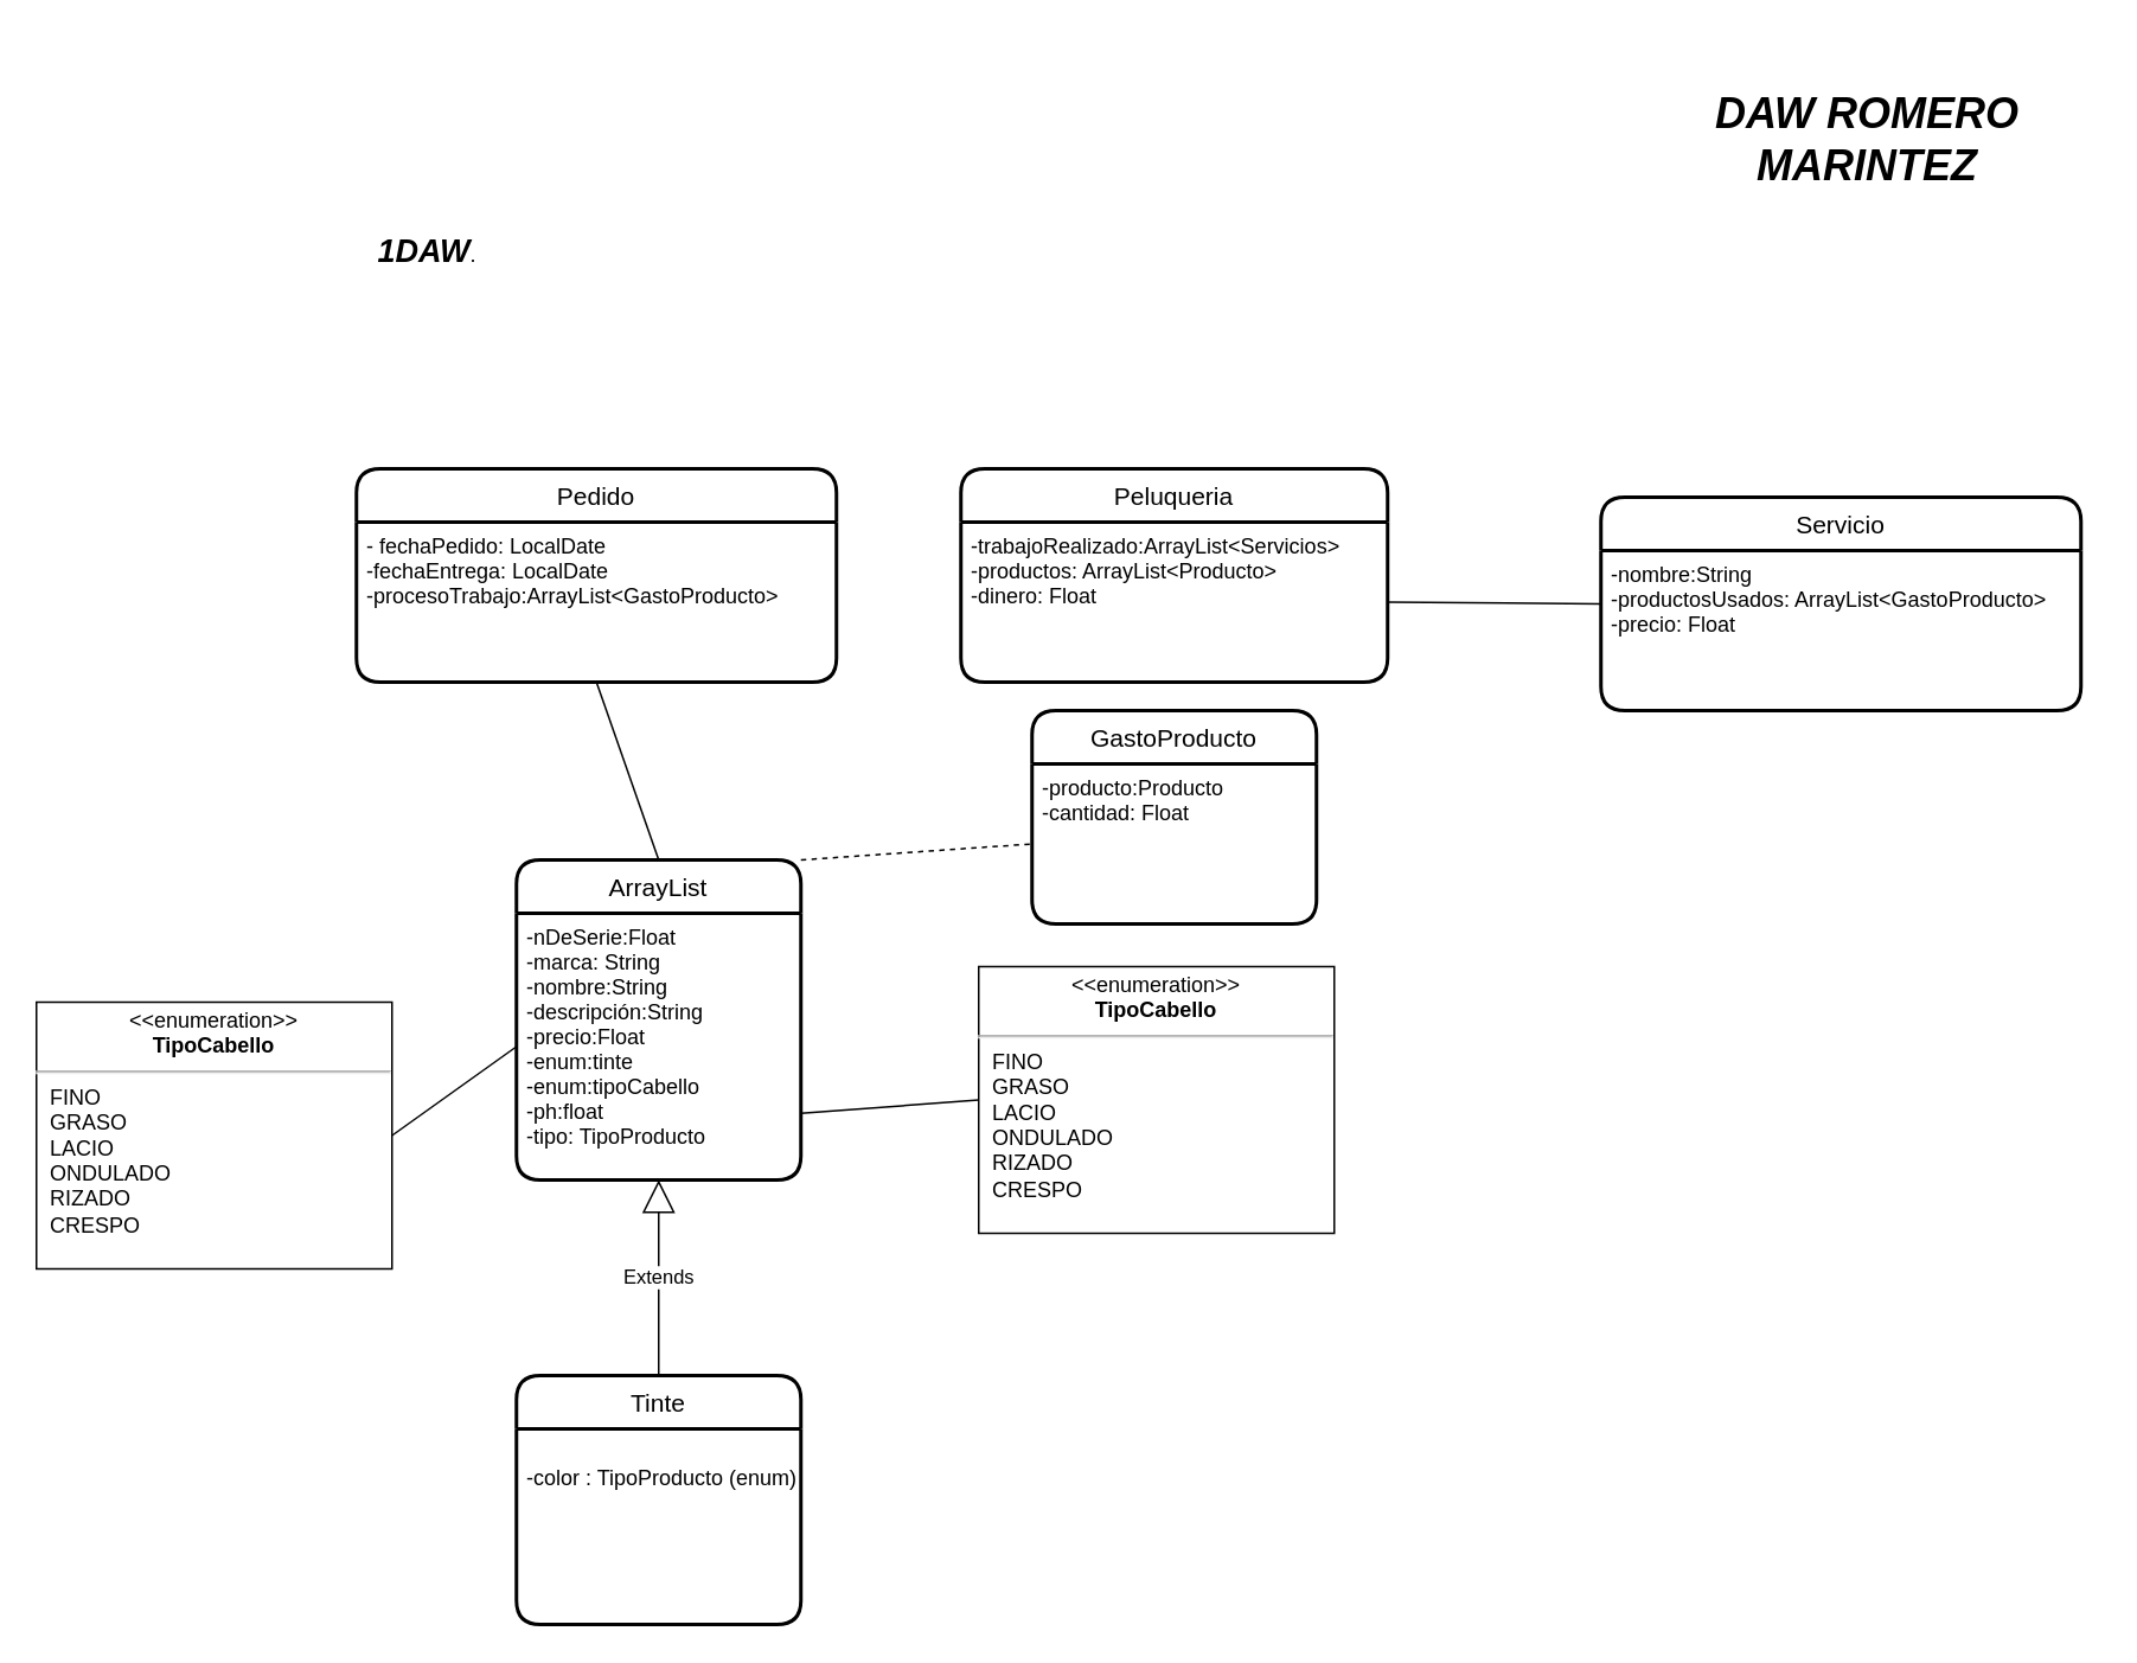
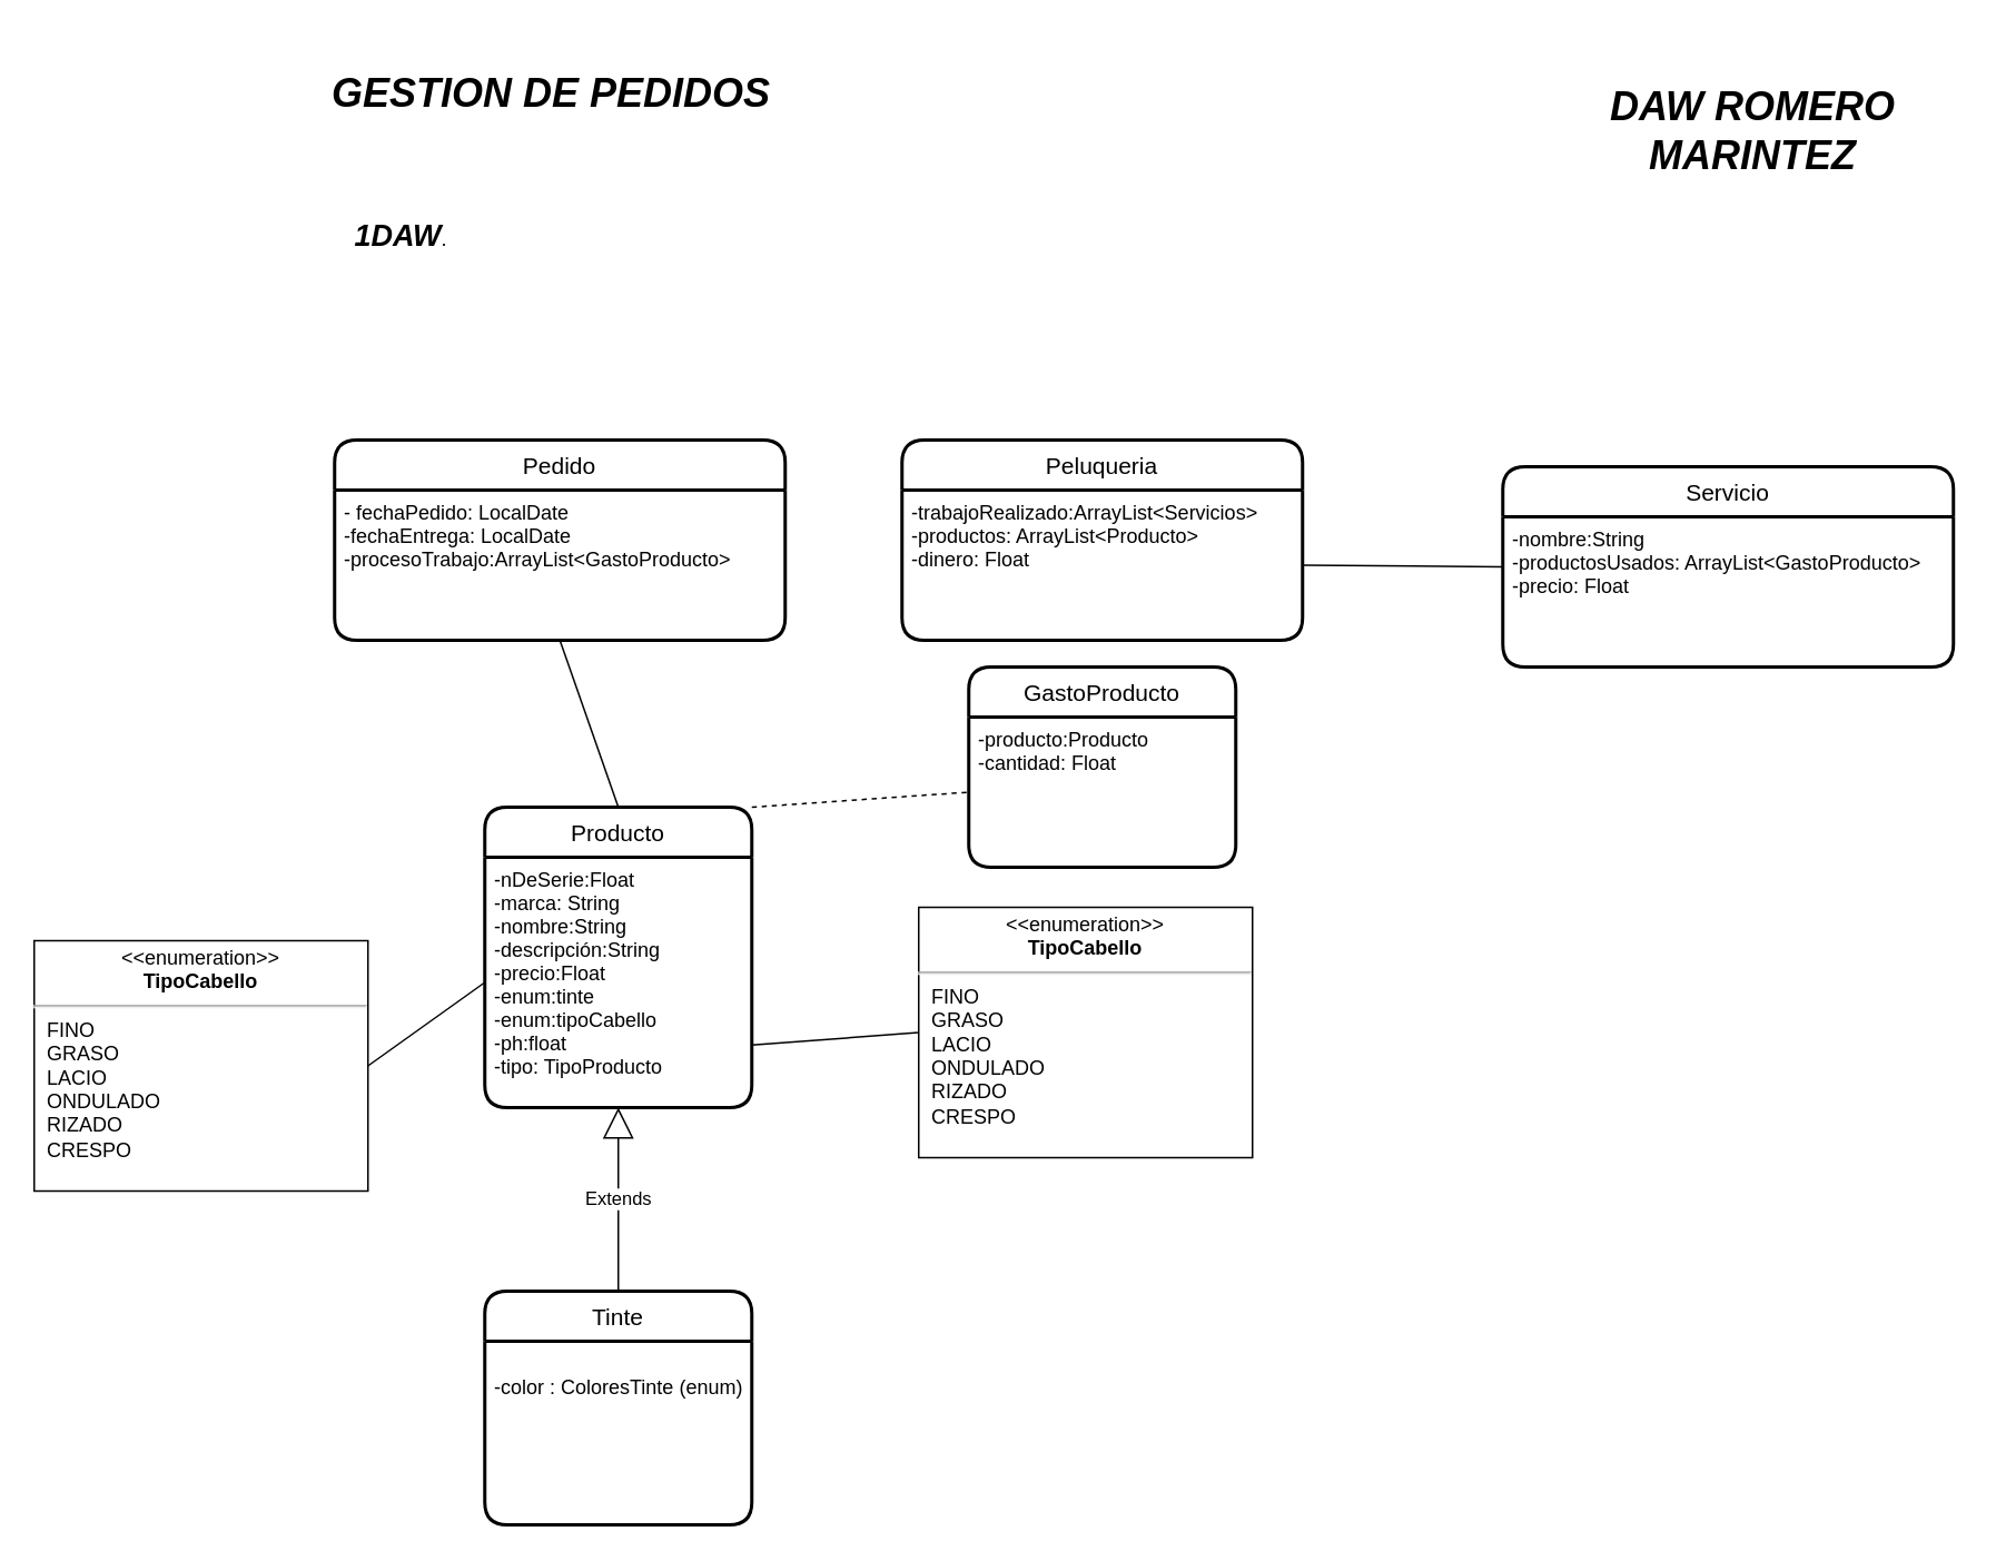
  <mxCell id="0" />
  <mxCell id="1" parent="0" />
- <mxCell id="2" value="ArrayList" style="swimlane;childLayout=stackLayout;horizontal=1;startSize=30;horizontalStack=0;rounded=1;fontSize=14;fontStyle=0;strokeWidth=2;resizeParent=0;resizeLast=1;shadow=0;dashed=0;align=center;" parent="1" vertex="1"><mxGeometry x="290" y="483" width="160" height="180" as="geometry" /></mxCell>
+ <mxCell id="2" value="Producto" style="swimlane;childLayout=stackLayout;horizontal=1;startSize=30;horizontalStack=0;rounded=1;fontSize=14;fontStyle=0;strokeWidth=2;resizeParent=0;resizeLast=1;shadow=0;dashed=0;align=center;" parent="1" vertex="1"><mxGeometry x="290" y="483" width="160" height="180" as="geometry" /></mxCell>
  <mxCell id="3" value="-nDeSerie:Float&#10;-marca: String&#10;-nombre:String&#10;-descripción:String&#10;-precio:Float&#10;-enum:tinte&#10;-enum:tipoCabello&#10;-ph:float&#10;-tipo: TipoProducto&#10;" style="align=left;strokeColor=none;fillColor=none;spacingLeft=4;fontSize=12;verticalAlign=top;resizable=0;rotatable=0;part=1;" parent="2" vertex="1"><mxGeometry y="30" width="160" height="150" as="geometry" /></mxCell>
  <mxCell id="4" value="GastoProducto" style="swimlane;childLayout=stackLayout;horizontal=1;startSize=30;horizontalStack=0;rounded=1;fontSize=14;fontStyle=0;strokeWidth=2;resizeParent=0;resizeLast=1;shadow=0;dashed=0;align=center;" parent="1" vertex="1"><mxGeometry x="580" y="399" width="160" height="120" as="geometry" /></mxCell>
  <mxCell id="5" value="-producto:Producto&#10;-cantidad: Float" style="align=left;strokeColor=none;fillColor=none;spacingLeft=4;fontSize=12;verticalAlign=top;resizable=0;rotatable=0;part=1;" parent="4" vertex="1"><mxGeometry y="30" width="160" height="90" as="geometry" /></mxCell>
  <mxCell id="6" value="Pedido" style="swimlane;childLayout=stackLayout;horizontal=1;startSize=30;horizontalStack=0;rounded=1;fontSize=14;fontStyle=0;strokeWidth=2;resizeParent=0;resizeLast=1;shadow=0;dashed=0;align=center;" parent="1" vertex="1"><mxGeometry x="200" y="263" width="270" height="120" as="geometry" /></mxCell>
  <mxCell id="7" value="- fechaPedido: LocalDate&#10;-fechaEntrega: LocalDate&#10;-procesoTrabajo:ArrayList&lt;GastoProducto&gt;&#10;" style="align=left;strokeColor=none;fillColor=none;spacingLeft=4;fontSize=12;verticalAlign=top;resizable=0;rotatable=0;part=1;" parent="6" vertex="1"><mxGeometry y="30" width="270" height="90" as="geometry" /></mxCell>
  <mxCell id="8" value="Peluqueria" style="swimlane;childLayout=stackLayout;horizontal=1;startSize=30;horizontalStack=0;rounded=1;fontSize=14;fontStyle=0;strokeWidth=2;resizeParent=0;resizeLast=1;shadow=0;dashed=0;align=center;" parent="1" vertex="1"><mxGeometry x="540" y="263" width="240" height="120" as="geometry" /></mxCell>
  <mxCell id="9" value="-trabajoRealizado:ArrayList&lt;Servicios&gt;&#10;-productos: ArrayList&lt;Producto&gt;&#10;-dinero: Float" style="align=left;strokeColor=none;fillColor=none;spacingLeft=4;fontSize=12;verticalAlign=top;resizable=0;rotatable=0;part=1;" parent="8" vertex="1"><mxGeometry y="30" width="240" height="90" as="geometry" /></mxCell>
  <mxCell id="10" value="Servicio" style="swimlane;childLayout=stackLayout;horizontal=1;startSize=30;horizontalStack=0;rounded=1;fontSize=14;fontStyle=0;strokeWidth=2;resizeParent=0;resizeLast=1;shadow=0;dashed=0;align=center;" parent="1" vertex="1"><mxGeometry x="900" y="279" width="270" height="120" as="geometry" /></mxCell>
  <mxCell id="11" value="-nombre:String&#10;-productosUsados: ArrayList&lt;GastoProducto&gt;&#10;-precio: Float" style="align=left;strokeColor=none;fillColor=none;spacingLeft=4;fontSize=12;verticalAlign=top;resizable=0;rotatable=0;part=1;" parent="10" vertex="1"><mxGeometry y="30" width="270" height="90" as="geometry" /></mxCell>
  <mxCell id="12" value="Tinte" style="swimlane;childLayout=stackLayout;horizontal=1;startSize=30;horizontalStack=0;rounded=1;fontSize=14;fontStyle=0;strokeWidth=2;resizeParent=0;resizeLast=1;shadow=0;dashed=0;align=center;" parent="1" vertex="1"><mxGeometry x="290" y="773" width="160" height="140" as="geometry" /></mxCell>
- <mxCell id="13" value="&#10;-color : TipoProducto (enum)" style="align=left;strokeColor=none;fillColor=none;spacingLeft=4;fontSize=12;verticalAlign=top;resizable=0;rotatable=0;part=1;" parent="12" vertex="1"><mxGeometry y="30" width="160" height="110" as="geometry" /></mxCell>
+ <mxCell id="13" value="&#10;-color : ColoresTinte (enum)" style="align=left;strokeColor=none;fillColor=none;spacingLeft=4;fontSize=12;verticalAlign=top;resizable=0;rotatable=0;part=1;" parent="12" vertex="1"><mxGeometry y="30" width="160" height="110" as="geometry" /></mxCell>
  <mxCell id="14" value="Extends" style="endArrow=block;endSize=16;endFill=0;html=1;entryX=0.5;entryY=1;entryDx=0;entryDy=0;exitX=0.5;exitY=0;exitDx=0;exitDy=0;" parent="1" source="12" target="3" edge="1"><mxGeometry width="160" relative="1" as="geometry"><mxPoint x="620" y="1073" as="sourcePoint" /><mxPoint x="810" y="1343" as="targetPoint" /></mxGeometry></mxCell>
  <mxCell id="15" value="&lt;p style=&quot;margin: 0px ; margin-top: 4px ; text-align: center&quot;&gt;&amp;lt;&amp;lt;enumeration&amp;gt;&amp;gt;&lt;br&gt;&lt;b&gt;TipoCabello&lt;/b&gt;&lt;/p&gt;&lt;hr&gt;&lt;p style=&quot;margin: 0px ; margin-left: 8px ; text-align: left&quot;&gt;FINO&lt;br&gt;GRASO&lt;/p&gt;&lt;p style=&quot;margin: 0px ; margin-left: 8px ; text-align: left&quot;&gt;LACIO&lt;/p&gt;&lt;p style=&quot;margin: 0px ; margin-left: 8px ; text-align: left&quot;&gt;ONDULADO&lt;/p&gt;&lt;p style=&quot;margin: 0px ; margin-left: 8px ; text-align: left&quot;&gt;RIZADO&lt;/p&gt;&lt;p style=&quot;margin: 0px ; margin-left: 8px ; text-align: left&quot;&gt;CRESPO&lt;/p&gt;" style="shape=rect;html=1;overflow=fill;whiteSpace=wrap;" parent="1" vertex="1"><mxGeometry x="550" y="543" width="200" height="150" as="geometry" /></mxCell>
+ <mxCell id="16" value="&lt;b&gt;&lt;i&gt;&lt;font style=&quot;font-size: 24px&quot;&gt;GESTION DE PEDIDOS&lt;/font&gt;&lt;/i&gt;&lt;/b&gt;" style="text;html=1;strokeColor=none;fillColor=none;align=center;verticalAlign=middle;whiteSpace=wrap;rounded=0;" parent="1" vertex="1"><mxGeometry x="170" y="20.5" width="320" height="70" as="geometry" /></mxCell>
  <mxCell id="17" value="&lt;font style=&quot;font-size: 24px&quot;&gt;&lt;b&gt;&lt;i&gt;DAW ROMERO MARINTEZ&lt;/i&gt;&lt;/b&gt;&lt;/font&gt;" style="text;html=1;strokeColor=none;fillColor=none;align=center;verticalAlign=middle;whiteSpace=wrap;rounded=0;" parent="1" vertex="1"><mxGeometry x="920" y="65.5" width="260" height="25" as="geometry" /></mxCell>
  <mxCell id="18" value="&lt;font style=&quot;font-size: 18px&quot;&gt;&lt;i&gt;&lt;b&gt;1DAW&lt;/b&gt;&lt;/i&gt;&lt;/font&gt;." style="text;html=1;strokeColor=none;fillColor=none;align=center;verticalAlign=middle;whiteSpace=wrap;rounded=0;" parent="1" vertex="1"><mxGeometry x="210" y="130.5" width="60" height="20" as="geometry" /></mxCell>
  <mxCell id="19" value="" style="endArrow=none;html=1;exitX=0;exitY=0.5;exitDx=0;exitDy=0;entryX=1;entryY=0.75;entryDx=0;entryDy=0;" parent="1" source="15" target="3" edge="1"><mxGeometry width="50" height="50" relative="1" as="geometry"><mxPoint x="850" y="663" as="sourcePoint" /><mxPoint x="900" y="613" as="targetPoint" /></mxGeometry></mxCell>
  <mxCell id="20" value="" style="endArrow=none;html=1;entryX=0;entryY=0.5;entryDx=0;entryDy=0;exitX=1;exitY=0.5;exitDx=0;exitDy=0;" parent="1" source="21" target="3" edge="1"><mxGeometry width="50" height="50" relative="1" as="geometry"><mxPoint x="230" y="603" as="sourcePoint" /><mxPoint x="460" y="635.5" as="targetPoint" /></mxGeometry></mxCell>
  <mxCell id="21" value="&lt;p style=&quot;margin: 0px ; margin-top: 4px ; text-align: center&quot;&gt;&amp;lt;&amp;lt;enumeration&amp;gt;&amp;gt;&lt;br&gt;&lt;b&gt;TipoCabello&lt;/b&gt;&lt;/p&gt;&lt;hr&gt;&lt;p style=&quot;margin: 0px ; margin-left: 8px ; text-align: left&quot;&gt;FINO&lt;br&gt;GRASO&lt;/p&gt;&lt;p style=&quot;margin: 0px ; margin-left: 8px ; text-align: left&quot;&gt;LACIO&lt;/p&gt;&lt;p style=&quot;margin: 0px ; margin-left: 8px ; text-align: left&quot;&gt;ONDULADO&lt;/p&gt;&lt;p style=&quot;margin: 0px ; margin-left: 8px ; text-align: left&quot;&gt;RIZADO&lt;/p&gt;&lt;p style=&quot;margin: 0px ; margin-left: 8px ; text-align: left&quot;&gt;CRESPO&lt;/p&gt;" style="shape=rect;html=1;overflow=fill;whiteSpace=wrap;" parent="1" vertex="1"><mxGeometry x="20" y="563" width="200" height="150" as="geometry" /></mxCell>
  <mxCell id="22" value="" style="endArrow=none;html=1;exitX=1;exitY=0;exitDx=0;exitDy=0;entryX=0;entryY=0.5;entryDx=0;entryDy=0;dashed=1;" edge="1" parent="1" source="2" target="5"><mxGeometry width="50" height="50" relative="1" as="geometry"><mxPoint x="690" y="423" as="sourcePoint" /><mxPoint x="740" y="373" as="targetPoint" /></mxGeometry></mxCell>
  <mxCell id="23" value="" style="endArrow=none;html=1;exitX=0.5;exitY=1;exitDx=0;exitDy=0;entryX=0.5;entryY=0;entryDx=0;entryDy=0;" edge="1" parent="1" source="7" target="2"><mxGeometry width="50" height="50" relative="1" as="geometry"><mxPoint x="690" y="423" as="sourcePoint" /><mxPoint x="740" y="373" as="targetPoint" /></mxGeometry></mxCell>
  <mxCell id="24" value="" style="endArrow=none;html=1;entryX=0;entryY=0.5;entryDx=0;entryDy=0;exitX=1;exitY=0.5;exitDx=0;exitDy=0;" edge="1" parent="1" source="9" target="10"><mxGeometry width="50" height="50" relative="1" as="geometry"><mxPoint x="690" y="423" as="sourcePoint" /><mxPoint x="740" y="373" as="targetPoint" /></mxGeometry></mxCell>
